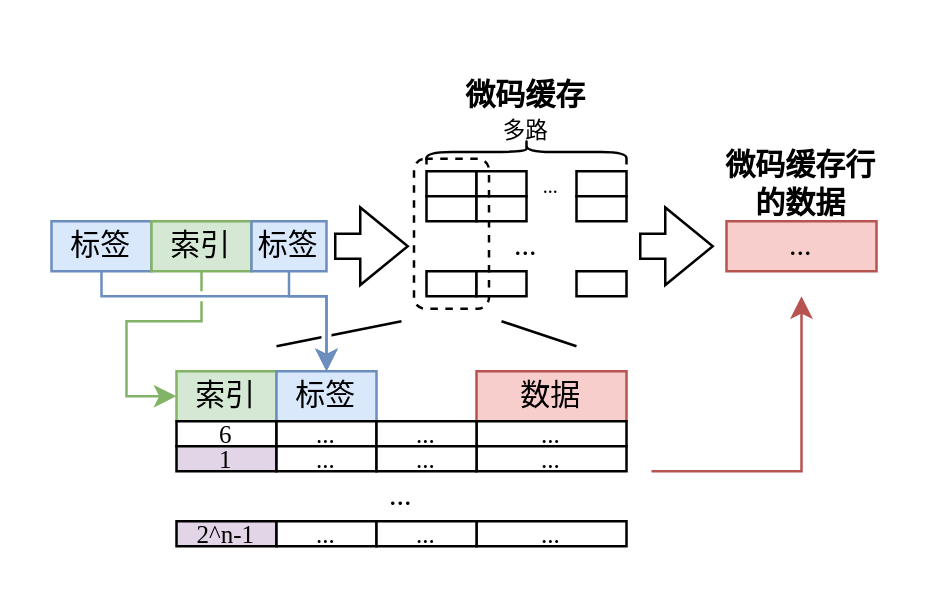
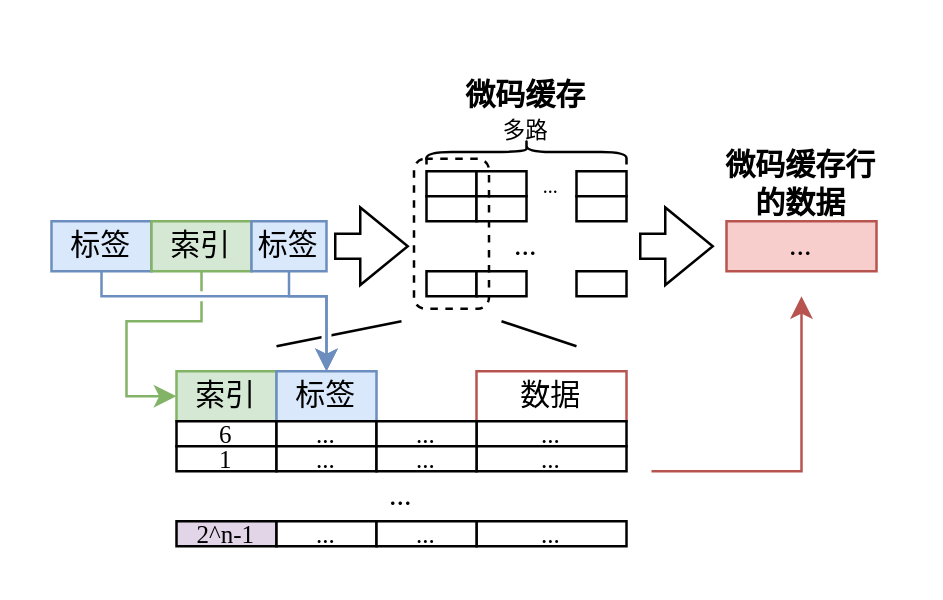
  <mxCell id="0" />
  <mxCell id="1" parent="0" />
  <mxCell id="2" value="&lt;font face=&quot;mono&quot;&gt;...&lt;/font&gt;" style="rounded=0;whiteSpace=wrap;html=1;strokeColor=none;fillColor=none;" parent="1" vertex="1"><mxGeometry x="170" y="88" width="80" height="20" as="geometry" /></mxCell>
  <mxCell id="3" value="" style="endArrow=none;html=1;rounded=0;fontFamily=mono;" parent="1" edge="1"><mxGeometry width="50" height="50" relative="1" as="geometry"><mxPoint x="110" y="138" as="sourcePoint" /><mxPoint x="160" y="128" as="targetPoint" /></mxGeometry></mxCell>
  <mxCell id="4" value="" style="endArrow=none;html=1;rounded=0;strokeWidth=4;strokeColor=#FFFFFF;fontFamily=mono;" parent="1" edge="1"><mxGeometry width="50" height="50" relative="1" as="geometry"><mxPoint x="130" y="138" as="sourcePoint" /><mxPoint x="130" y="118" as="targetPoint" /></mxGeometry></mxCell>
  <mxCell id="5" style="edgeStyle=orthogonalEdgeStyle;rounded=0;orthogonalLoop=1;jettySize=auto;html=1;entryX=0;entryY=0.5;entryDx=0;entryDy=0;fillColor=#d5e8d4;strokeColor=#82b366;fontFamily=mono;" parent="1" source="9" target="12" edge="1"><mxGeometry relative="1" as="geometry" /></mxCell>
  <mxCell id="6" value="" style="endArrow=none;html=1;rounded=0;strokeWidth=4;strokeColor=#FFFFFF;fontFamily=mono;" parent="1" edge="1"><mxGeometry width="50" height="50" relative="1" as="geometry"><mxPoint x="90" y="118" as="sourcePoint" /><mxPoint x="70" y="118" as="targetPoint" /></mxGeometry></mxCell>
  <mxCell id="7" style="edgeStyle=orthogonalEdgeStyle;rounded=0;orthogonalLoop=1;jettySize=auto;html=1;entryX=0.5;entryY=0;entryDx=0;entryDy=0;fillColor=#dae8fc;strokeColor=#6c8ebf;fontFamily=mono;" parent="1" source="8" target="13" edge="1"><mxGeometry relative="1" as="geometry"><Array as="points"><mxPoint x="40" y="118" /><mxPoint x="130" y="118" /></Array></mxGeometry></mxCell>
  <mxCell id="8" value="标签" style="rounded=0;whiteSpace=wrap;html=1;fontFamily=mono;fillColor=#dae8fc;strokeColor=#6c8ebf;" parent="1" vertex="1"><mxGeometry x="20" y="88" width="40" height="20" as="geometry" /></mxCell>
  <mxCell id="9" value="索引" style="rounded=0;whiteSpace=wrap;html=1;fontFamily=mono;fillColor=#d5e8d4;strokeColor=#82b366;" parent="1" vertex="1"><mxGeometry x="60" y="88" width="40" height="20" as="geometry" /></mxCell>
  <mxCell id="10" style="edgeStyle=orthogonalEdgeStyle;rounded=0;orthogonalLoop=1;jettySize=auto;html=1;fillColor=#dae8fc;strokeColor=#6c8ebf;fontFamily=mono;" parent="1" source="11" target="13" edge="1"><mxGeometry relative="1" as="geometry"><Array as="points"><mxPoint x="115" y="118" /><mxPoint x="130" y="118" /></Array></mxGeometry></mxCell>
  <mxCell id="11" value="标签" style="rounded=0;whiteSpace=wrap;html=1;fontFamily=mono;fillColor=#dae8fc;strokeColor=#6c8ebf;" parent="1" vertex="1"><mxGeometry x="100" y="88" width="30" height="20" as="geometry" /></mxCell>
  <mxCell id="12" value="索引" style="rounded=0;whiteSpace=wrap;html=1;fontFamily=mono;fillColor=#d5e8d4;strokeColor=#82b366;" parent="1" vertex="1"><mxGeometry x="70" y="148" width="40" height="20" as="geometry" /></mxCell>
  <mxCell id="13" value="标签" style="rounded=0;whiteSpace=wrap;html=1;fontFamily=mono;fillColor=#dae8fc;strokeColor=#6c8ebf;" parent="1" vertex="1"><mxGeometry x="110" y="148" width="40" height="20" as="geometry" /></mxCell>
- <mxCell id="14" value="数据" style="rounded=0;whiteSpace=wrap;html=1;fontFamily=mono;fillColor=#f8cecc;strokeColor=#b85450;" parent="1" vertex="1"><mxGeometry x="190" y="148" width="60" height="20" as="geometry" /></mxCell>
+ <mxCell id="14" value="数据" style="rounded=0;whiteSpace=wrap;html=1;fontFamily=mono;fillColor=#ffffff;strokeColor=#b85450;" parent="1" vertex="1"><mxGeometry x="190" y="148" width="60" height="20" as="geometry" /></mxCell>
  <mxCell id="15" value="6" style="rounded=0;whiteSpace=wrap;html=1;fontFamily=mono;fontSize=10;" parent="1" vertex="1"><mxGeometry x="70" y="168" width="40" height="10" as="geometry" /></mxCell>
  <mxCell id="16" value="..." style="rounded=0;whiteSpace=wrap;html=1;fontFamily=mono;fontSize=10;" parent="1" vertex="1"><mxGeometry x="110" y="168" width="40" height="10" as="geometry" /></mxCell>
  <mxCell id="17" value="..." style="rounded=0;whiteSpace=wrap;html=1;fontFamily=mono;fontSize=10;" parent="1" vertex="1"><mxGeometry x="190" y="168" width="60" height="10" as="geometry" /></mxCell>
- <mxCell id="18" value="1" style="rounded=0;whiteSpace=wrap;html=1;fontFamily=mono;fontSize=10;fillColor=#e1d5e7;" parent="1" vertex="1"><mxGeometry x="70" y="178" width="40" height="10" as="geometry" /></mxCell>
+ <mxCell id="18" value="1" style="rounded=0;whiteSpace=wrap;html=1;fontFamily=mono;fontSize=10;" parent="1" vertex="1"><mxGeometry x="70" y="178" width="40" height="10" as="geometry" /></mxCell>
  <mxCell id="19" value="..." style="rounded=0;whiteSpace=wrap;html=1;fontFamily=mono;fontSize=10;" parent="1" vertex="1"><mxGeometry x="110" y="178" width="40" height="10" as="geometry" /></mxCell>
  <mxCell id="20" value="..." style="rounded=0;whiteSpace=wrap;html=1;fontFamily=mono;fontSize=10;" parent="1" vertex="1"><mxGeometry x="190" y="178" width="60" height="10" as="geometry" /></mxCell>
  <mxCell id="21" value="2^n-1" style="rounded=0;whiteSpace=wrap;html=1;fontFamily=mono;fontSize=10;fillColor=#e1d5e7;" parent="1" vertex="1"><mxGeometry x="70" y="208" width="40" height="10" as="geometry" /></mxCell>
  <mxCell id="22" value="..." style="rounded=0;whiteSpace=wrap;html=1;fontFamily=mono;fontSize=10;" parent="1" vertex="1"><mxGeometry x="110" y="208" width="40" height="10" as="geometry" /></mxCell>
  <mxCell id="23" value="..." style="rounded=0;whiteSpace=wrap;html=1;fontFamily=mono;fontSize=10;" parent="1" vertex="1"><mxGeometry x="190" y="208" width="60" height="10" as="geometry" /></mxCell>
  <mxCell id="24" value="..." style="rounded=0;whiteSpace=wrap;html=1;fontFamily=mono;fillColor=#f8cecc;strokeColor=#b85450;" parent="1" vertex="1"><mxGeometry x="290" y="88" width="60" height="20" as="geometry" /></mxCell>
  <mxCell id="25" value="..." style="rounded=0;whiteSpace=wrap;html=1;fontFamily=mono;fontSize=10;" parent="1" vertex="1"><mxGeometry x="150" y="168" width="40" height="10" as="geometry" /></mxCell>
  <mxCell id="26" value="..." style="rounded=0;whiteSpace=wrap;html=1;fontFamily=mono;fontSize=10;" parent="1" vertex="1"><mxGeometry x="150" y="178" width="40" height="10" as="geometry" /></mxCell>
  <mxCell id="27" value="..." style="rounded=0;whiteSpace=wrap;html=1;fontFamily=mono;fontSize=10;" parent="1" vertex="1"><mxGeometry x="150" y="208" width="40" height="10" as="geometry" /></mxCell>
  <mxCell id="28" value="" style="rounded=0;whiteSpace=wrap;html=1;fontFamily=mono;" parent="1" vertex="1"><mxGeometry x="170" y="68" width="20" height="10" as="geometry" /></mxCell>
  <mxCell id="29" value="" style="rounded=0;whiteSpace=wrap;html=1;fontFamily=mono;" parent="1" vertex="1"><mxGeometry x="190" y="68" width="20" height="10" as="geometry" /></mxCell>
  <mxCell id="30" value="&lt;font style=&quot;font-size: 8px;&quot;&gt;...&lt;/font&gt;" style="rounded=0;whiteSpace=wrap;html=1;fontFamily=mono;fillColor=none;strokeColor=none;" parent="1" vertex="1"><mxGeometry x="210" y="68" width="20" height="10" as="geometry" /></mxCell>
  <mxCell id="31" value="" style="rounded=0;whiteSpace=wrap;html=1;fontFamily=mono;" parent="1" vertex="1"><mxGeometry x="230" y="68" width="20" height="10" as="geometry" /></mxCell>
  <mxCell id="32" value="" style="rounded=0;whiteSpace=wrap;html=1;fontFamily=mono;" parent="1" vertex="1"><mxGeometry x="170" y="78" width="20" height="10" as="geometry" /></mxCell>
  <mxCell id="33" value="" style="rounded=0;whiteSpace=wrap;html=1;fontFamily=mono;" parent="1" vertex="1"><mxGeometry x="190" y="78" width="20" height="10" as="geometry" /></mxCell>
  <mxCell id="34" value="" style="rounded=0;whiteSpace=wrap;html=1;fontFamily=mono;" parent="1" vertex="1"><mxGeometry x="230" y="78" width="20" height="10" as="geometry" /></mxCell>
  <mxCell id="35" value="" style="rounded=0;whiteSpace=wrap;html=1;fontFamily=mono;" parent="1" vertex="1"><mxGeometry x="170" y="108" width="20" height="10" as="geometry" /></mxCell>
  <mxCell id="36" value="" style="rounded=0;whiteSpace=wrap;html=1;fontFamily=mono;" parent="1" vertex="1"><mxGeometry x="190" y="108" width="20" height="10" as="geometry" /></mxCell>
  <mxCell id="37" value="" style="rounded=0;whiteSpace=wrap;html=1;fontFamily=mono;" parent="1" vertex="1"><mxGeometry x="230" y="108" width="20" height="10" as="geometry" /></mxCell>
  <mxCell id="38" value="&lt;b&gt;微码缓存&lt;/b&gt;" style="text;html=1;strokeColor=none;fillColor=none;align=center;verticalAlign=middle;whiteSpace=wrap;rounded=0;fontFamily=mono;" parent="1" vertex="1"><mxGeometry x="170" y="28" width="80" height="20" as="geometry" /></mxCell>
  <mxCell id="39" value="&lt;font style=&quot;font-size: 9px;&quot;&gt;多路&lt;/font&gt;" style="text;html=1;strokeColor=none;fillColor=none;align=center;verticalAlign=middle;whiteSpace=wrap;rounded=0;fontFamily=mono;" parent="1" vertex="1"><mxGeometry x="170" y="46" width="80" height="10" as="geometry" /></mxCell>
  <mxCell id="40" value="" style="shape=curlyBracket;whiteSpace=wrap;html=1;rounded=1;labelPosition=left;verticalLabelPosition=middle;align=right;verticalAlign=middle;rotation=90;fontFamily=mono;" parent="1" vertex="1"><mxGeometry x="205" y="20.25" width="10" height="80" as="geometry" /></mxCell>
  <mxCell id="41" value="" style="rounded=1;whiteSpace=wrap;html=1;dashed=1;fontFamily=mono;fillColor=none;" parent="1" vertex="1"><mxGeometry x="165" y="63" width="30" height="60" as="geometry" /></mxCell>
  <mxCell id="42" value="" style="endArrow=none;html=1;rounded=0;fontFamily=mono;" parent="1" edge="1"><mxGeometry width="50" height="50" relative="1" as="geometry"><mxPoint x="230" y="138" as="sourcePoint" /><mxPoint x="200" y="128" as="targetPoint" /></mxGeometry></mxCell>
  <mxCell id="43" value="" style="shape=flexArrow;endArrow=classic;html=1;rounded=0;fontFamily=mono;" parent="1" edge="1"><mxGeometry width="50" height="50" relative="1" as="geometry"><mxPoint x="133" y="98" as="sourcePoint" /><mxPoint x="163" y="98" as="targetPoint" /></mxGeometry></mxCell>
  <mxCell id="44" value="" style="shape=flexArrow;endArrow=classic;html=1;rounded=0;fontFamily=mono;" parent="1" edge="1"><mxGeometry width="50" height="50" relative="1" as="geometry"><mxPoint x="255" y="98" as="sourcePoint" /><mxPoint x="285" y="98" as="targetPoint" /></mxGeometry></mxCell>
  <mxCell id="45" value="" style="endArrow=classic;html=1;rounded=0;fillColor=#f8cecc;strokeColor=#b85450;fontFamily=mono;" parent="1" edge="1"><mxGeometry width="50" height="50" relative="1" as="geometry"><mxPoint x="260" y="188" as="sourcePoint" /><mxPoint x="320" y="118" as="targetPoint" /><Array as="points"><mxPoint x="320" y="188" /></Array></mxGeometry></mxCell>
  <mxCell id="46" value="&lt;b&gt;微码缓存行的数据&lt;br&gt;&lt;/b&gt;" style="text;html=1;strokeColor=none;fillColor=none;align=center;verticalAlign=middle;whiteSpace=wrap;rounded=0;fontFamily=mono;" parent="1" vertex="1"><mxGeometry x="285" y="58" width="70" height="30" as="geometry" /></mxCell>
  <mxCell id="47" value="&lt;font face=&quot;mono&quot;&gt;...&lt;/font&gt;" style="rounded=0;whiteSpace=wrap;html=1;strokeColor=none;fillColor=none;" parent="1" vertex="1"><mxGeometry x="70" y="188" width="180" height="20" as="geometry" /></mxCell>
